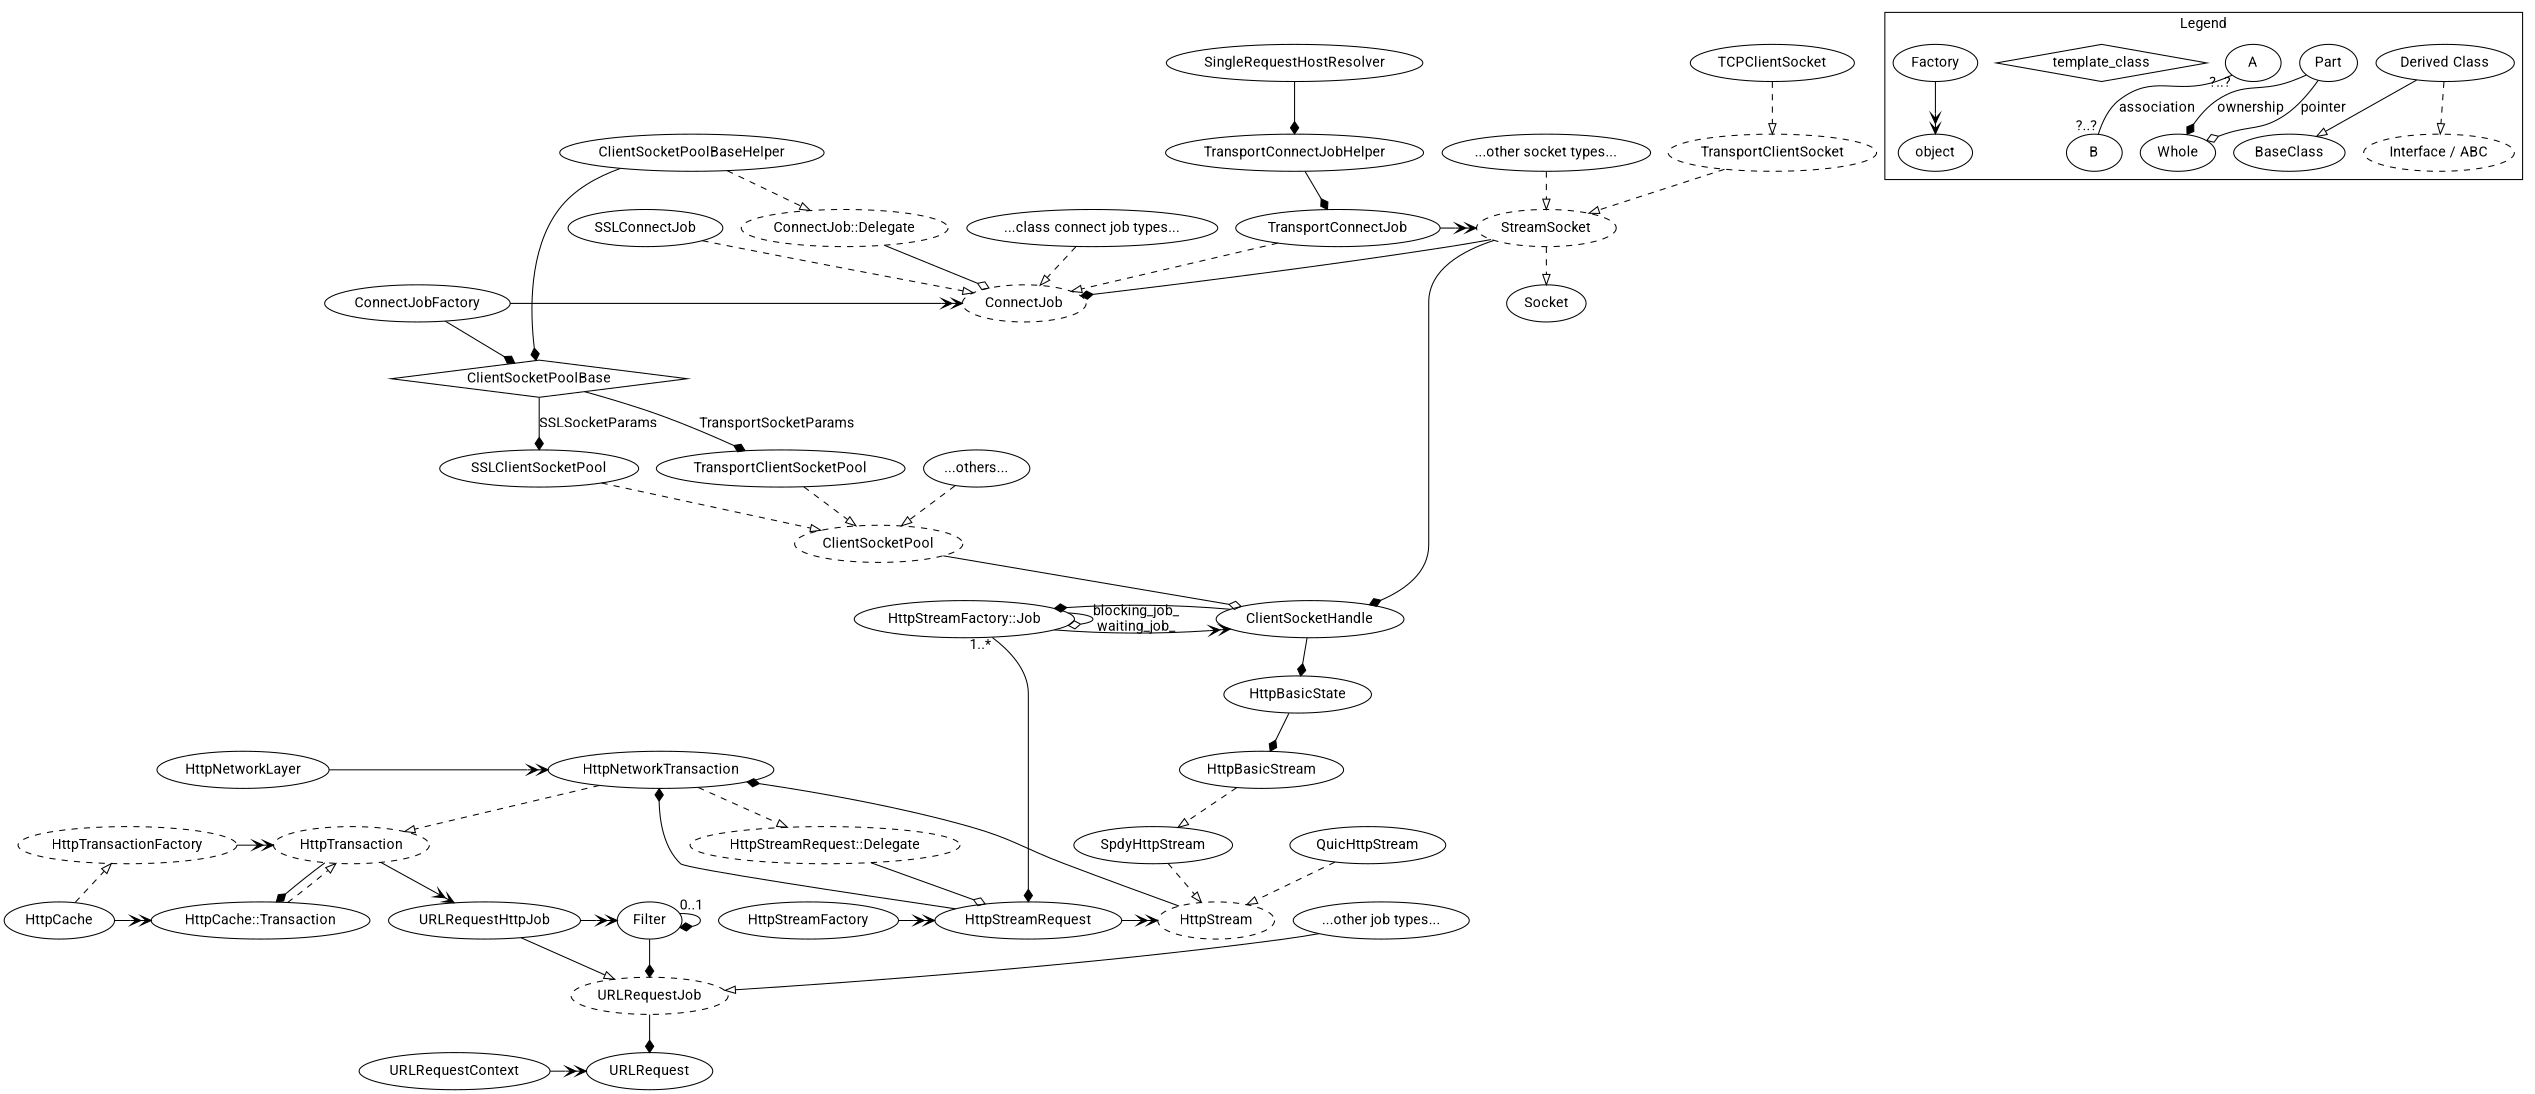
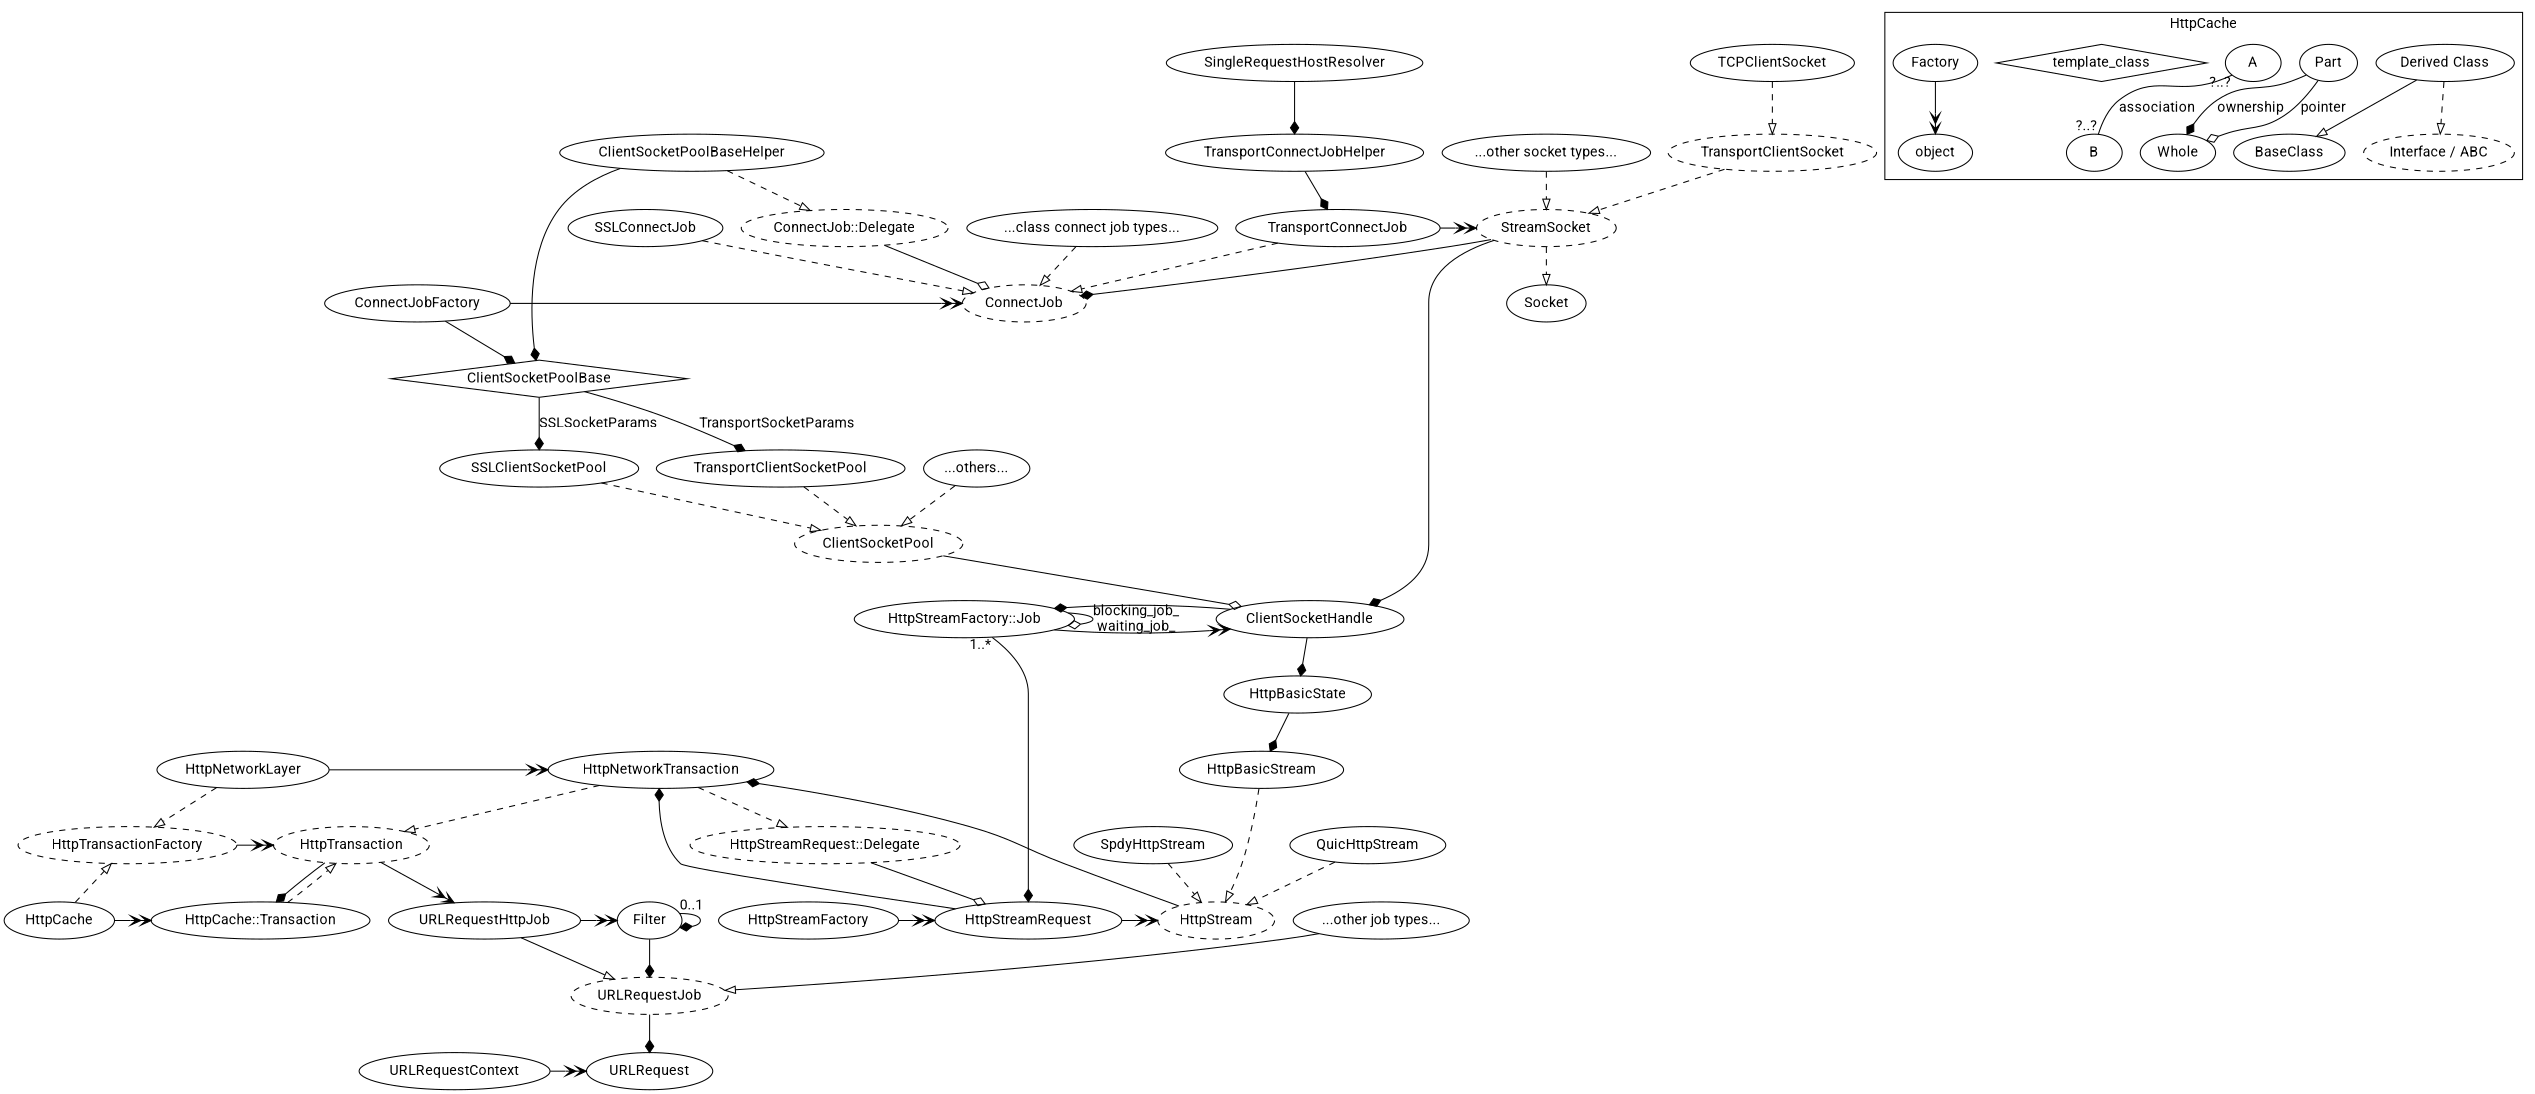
  digraph {
    fontname=Roboto
    node [fontname=Roboto]
    edge [arrowhead=empty fontname=Roboto]
    URLRequestContext
    URLRequest
    URLRequestHttpJob
    Filter
    n5 [label="HttpCache::Transaction"]
    HttpCache
    HttpTransactionFactory [style=dashed]
    HttpTransaction [style=dashed]
    HttpNetworkLayer
    HttpNetworkTransaction
    HttpStreamFactory
    HttpStreamRequest
    HttpStream [style=dashed]
    ConnectJob [style=dashed]
    ConnectJobFactory
    n16 [label="HttpStreamFactory::Job"]
    ClientSocketHandle
    StreamSocket [style=dashed]
    TransportConnectJob
    n20 [label="Derived Class"]
    BaseClass
    n22 [label="Interface / ABC" style=dashed]
    Part
    Whole
    A
    B
    template_class [shape=diamond]
    Factory
    object
    URLRequestJob [style=dashed]
    n31 [label="HttpStreamRequest::Delegate" style=dashed]
    n32 [label=ClientSocketPoolBase shape=diamond]
    HttpBasicState
    Socket
    n35 [label="...other job types..."]
    HttpBasicStream
    QuicHttpStream
    SpdyHttpStream
    ClientSocketPool [style=dashed]
    TransportClientSocketPool
    SSLClientSocketPool
    n42 [label="...others..."]
    ClientSocketPoolBaseHelper
    n44 [label="ConnectJob::Delegate" style=dashed]
    SSLConnectJob
    n46 [label="...class connect job types..."]
    TransportClientSocket [style=dashed]
    TCPClientSocket
    n49 [label="...other socket types..."]
    TransportConnectJobHelper
    SingleRequestHostResolver
    subgraph sub_1 {
      rank=same
      URLRequestContext
      URLRequest
    }
    subgraph sub_2 {
      rank=same
      URLRequestHttpJob
      Filter
    }
    subgraph sub_3 {
      rank=same
      n5
      HttpCache
    }
    subgraph sub_4 {
      rank=same
      HttpTransactionFactory
      HttpTransaction
    }
    subgraph sub_5 {
      rank=same
      HttpNetworkLayer
      HttpNetworkTransaction
    }
    subgraph sub_6 {
      rank=same
      HttpStreamFactory
      HttpStreamRequest
    }
    subgraph sub_7 {
      rank=same
      HttpStreamRequest
      HttpStream
    }
    subgraph sub_8 {
      rank=same
      ConnectJob
      ConnectJobFactory
    }
    subgraph sub_9 {
      rank=same
      n16
      ClientSocketHandle
    }
    subgraph sub_10 {
      rank=same
      StreamSocket
      TransportConnectJob
    }
    subgraph cluster_11 {
-     label=Legend
+     label=HttpCache
      n20
      BaseClass
      n22
      Part
      Whole
      A
      B
      template_class
      Factory
      object
    }
    URLRequestContext -> URLRequest [arrowhead=veevee]
    URLRequestHttpJob -> Filter [arrowhead=veevee]
    URLRequestHttpJob -> URLRequestJob
    Filter -> Filter [arrowhead=diamond taillabel="0..1"]
    Filter -> URLRequestJob [arrowhead=diamond]
    n5 -> HttpTransaction [style=dashed]
    HttpCache -> n5 [arrowhead=veevee]
    HttpCache -> HttpTransactionFactory [style=dashed]
    HttpTransactionFactory -> HttpTransaction [arrowhead=veevee]
    HttpTransaction -> URLRequestHttpJob [arrowhead=veevee]
    HttpTransaction -> n5 [arrowhead=diamond]
+   HttpNetworkLayer -> HttpTransactionFactory [style=dashed]
    HttpNetworkLayer -> HttpNetworkTransaction [arrowhead=veevee]
    HttpNetworkTransaction -> HttpTransaction [style=dashed]
    HttpNetworkTransaction -> n31 [style=dashed]
    HttpStreamFactory -> HttpStreamRequest [arrowhead=veevee]
    HttpStreamRequest -> HttpNetworkTransaction [arrowhead=diamond]
    HttpStreamRequest -> HttpStream [arrowhead=veevee]
    HttpStream -> HttpNetworkTransaction [arrowhead=diamond]
    ConnectJobFactory -> ConnectJob [arrowhead=veevee]
    ConnectJobFactory -> n32 [arrowhead=diamond]
    n16 -> HttpStreamRequest [arrowhead=diamond taillabel="1..*"]
    n16 -> n16 [arrowhead=odiamond label="blocking_job_\nwaiting_job_"]
    n16 -> ClientSocketHandle [arrowhead=veevee]
    ClientSocketHandle -> n16 [arrowhead=diamond]
    ClientSocketHandle -> HttpBasicState [arrowhead=diamond]
    StreamSocket -> ConnectJob [arrowhead=diamond]
    StreamSocket -> ClientSocketHandle [arrowhead=diamond]
    StreamSocket -> Socket [style=dashed]
    TransportConnectJob -> ConnectJob [style=dashed]
    TransportConnectJob -> StreamSocket [arrowhead=veevee]
    n20 -> BaseClass
    n20 -> n22 [style=dashed]
    Part -> Whole [arrowhead=diamond label=ownership]
    Part -> Whole [arrowhead=odiamond label=pointer]
    A -> B [arrowhead=none headlabel="?..?" label=association taillabel="?..?"]
    Factory -> object [arrowhead=veevee]
    URLRequestJob -> URLRequest [arrowhead=diamond]
    n31 -> HttpStreamRequest [arrowhead=odiamond]
    n32 -> TransportClientSocketPool [arrowhead=diamond label=TransportSocketParams]
    n32 -> SSLClientSocketPool [arrowhead=diamond label=SSLSocketParams]
    HttpBasicState -> HttpBasicStream [arrowhead=diamond]
    n35 -> URLRequestJob
-   HttpBasicStream -> SpdyHttpStream [style=dashed]
+   HttpBasicStream -> HttpStream [style=dashed]
    QuicHttpStream -> HttpStream [style=dashed]
    SpdyHttpStream -> HttpStream [style=dashed]
    ClientSocketPool -> ClientSocketHandle [arrowhead=odiamond]
    TransportClientSocketPool -> ClientSocketPool [style=dashed]
    SSLClientSocketPool -> ClientSocketPool [style=dashed]
    n42 -> ClientSocketPool [style=dashed]
    ClientSocketPoolBaseHelper -> n32 [arrowhead=diamond]
    ClientSocketPoolBaseHelper -> n44 [style=dashed]
    n44 -> ConnectJob [arrowhead=odiamond]
    SSLConnectJob -> ConnectJob [style=dashed]
    n46 -> ConnectJob [style=dashed]
    TransportClientSocket -> StreamSocket [style=dashed]
    TCPClientSocket -> TransportClientSocket [style=dashed]
    n49 -> StreamSocket [style=dashed]
    TransportConnectJobHelper -> TransportConnectJob [arrowhead=diamond]
    SingleRequestHostResolver -> TransportConnectJobHelper [arrowhead=diamond]
  }
